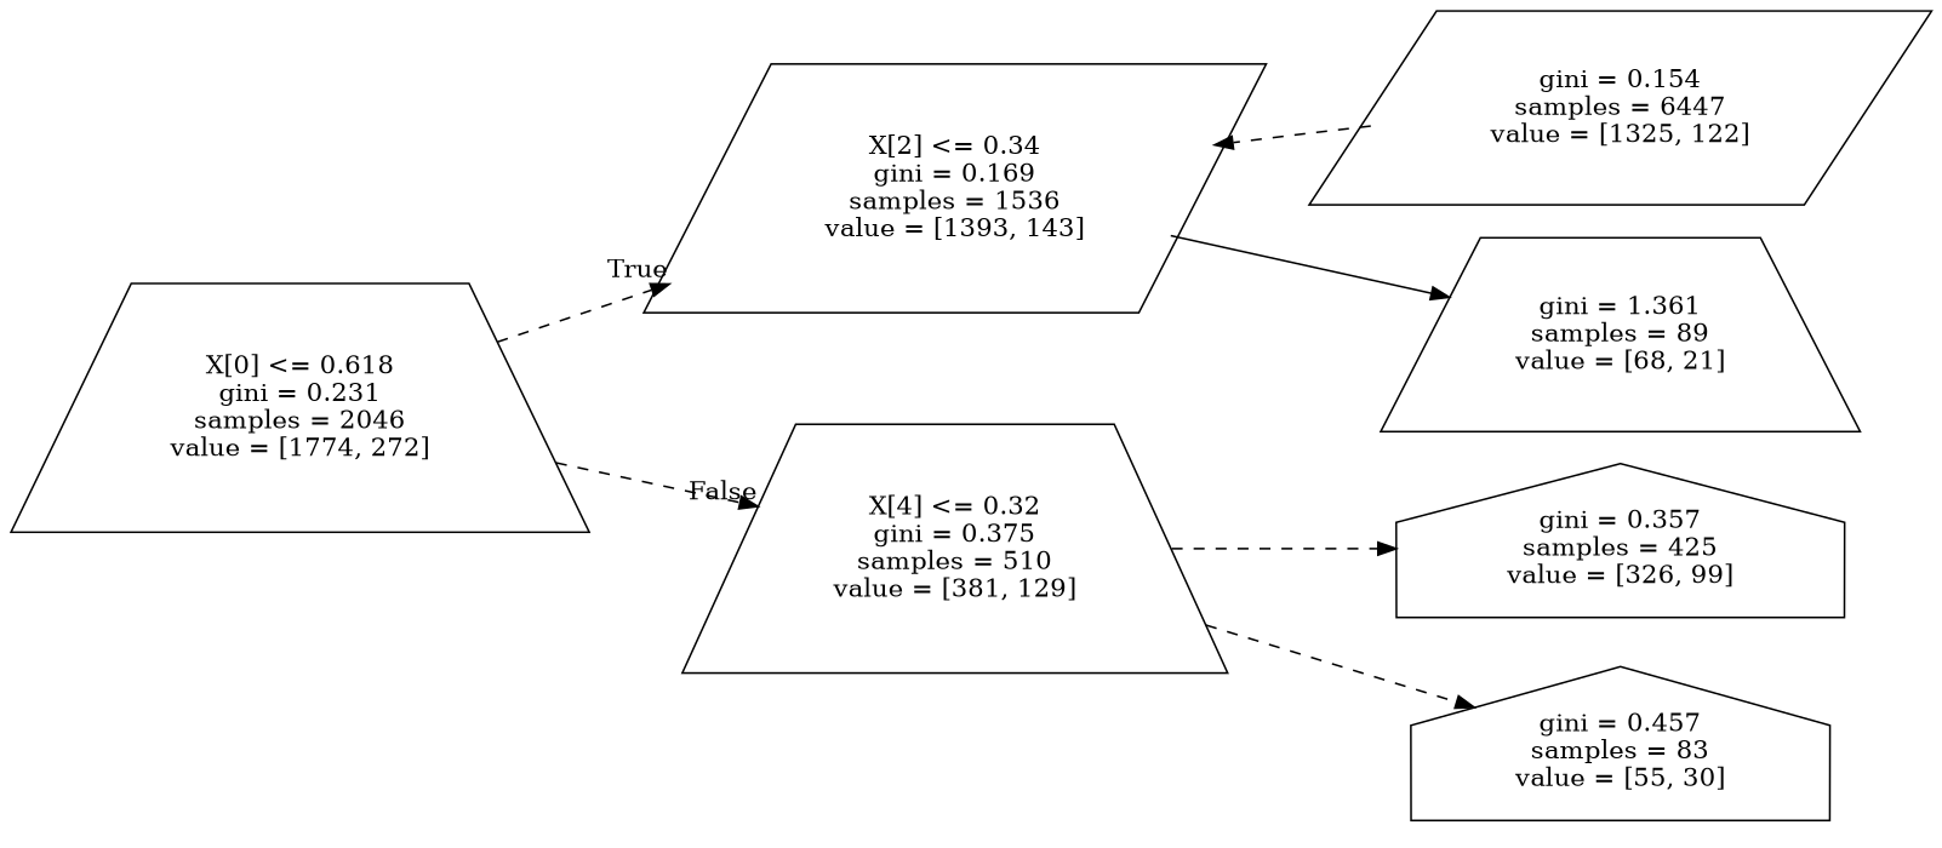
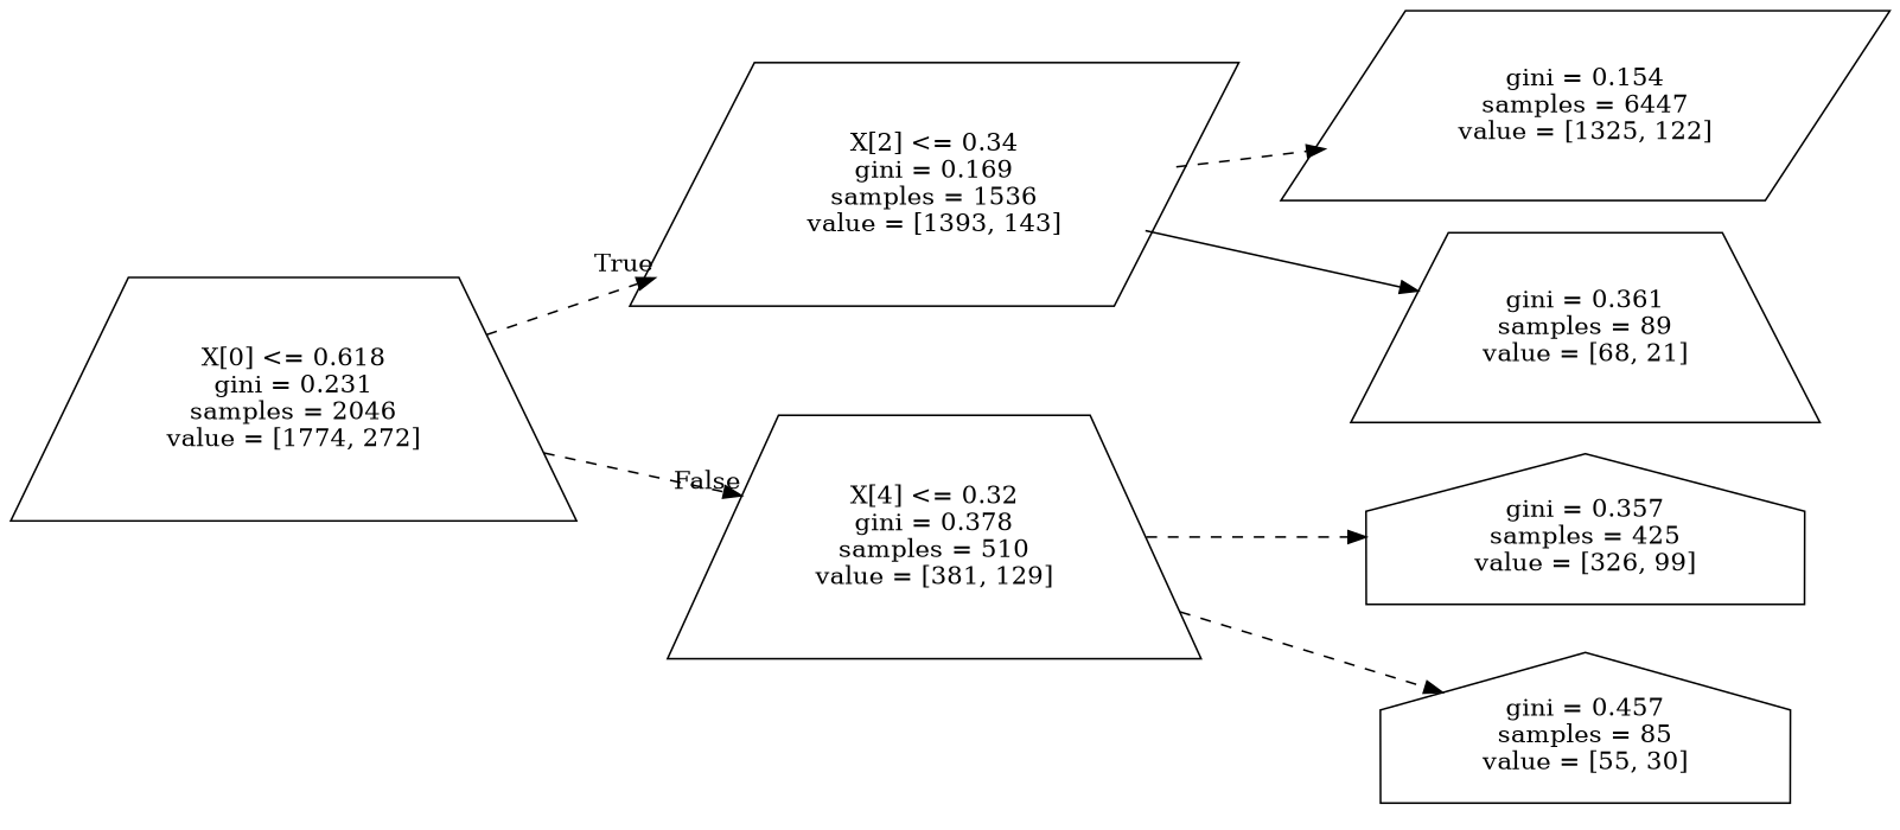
  digraph {
    rankdir=LR
    node [shape=trapezium]
    edge [style=dashed]
    n1 [label="X[0] <= 0.618\ngini = 0.231\nsamples = 2046\nvalue = [1774, 272]"]
    n2 [label="X[2] <= 0.34\ngini = 0.169\nsamples = 1536\nvalue = [1393, 143]" shape=parallelogram]
-   n3 [label="X[4] <= 0.32\ngini = 0.375\nsamples = 510\nvalue = [381, 129]"]
+   n3 [label="X[4] <= 0.32\ngini = 0.378\nsamples = 510\nvalue = [381, 129]"]
    n4 [label="gini = 0.154\nsamples = 6447\nvalue = [1325, 122]" shape=parallelogram]
-   n5 [label="gini = 1.361\nsamples = 89\nvalue = [68, 21]"]
+   n5 [label="gini = 0.361\nsamples = 89\nvalue = [68, 21]"]
    n6 [label="gini = 0.357\nsamples = 425\nvalue = [326, 99]" shape=house]
-   n7 [label="gini = 0.457\nsamples = 83\nvalue = [55, 30]" shape=house]
+   n7 [label="gini = 0.457\nsamples = 85\nvalue = [55, 30]" shape=house]
    n1 -> n2 [headlabel=True labelangle=45 labeldistance=2.5]
    n1 -> n3 [headlabel=False labelangle=-45 labeldistance=2.5]
-   n4 -> n2
+   n2 -> n4
    n2 -> n5 [style=solid]
    n3 -> n6
    n3 -> n7
  }
